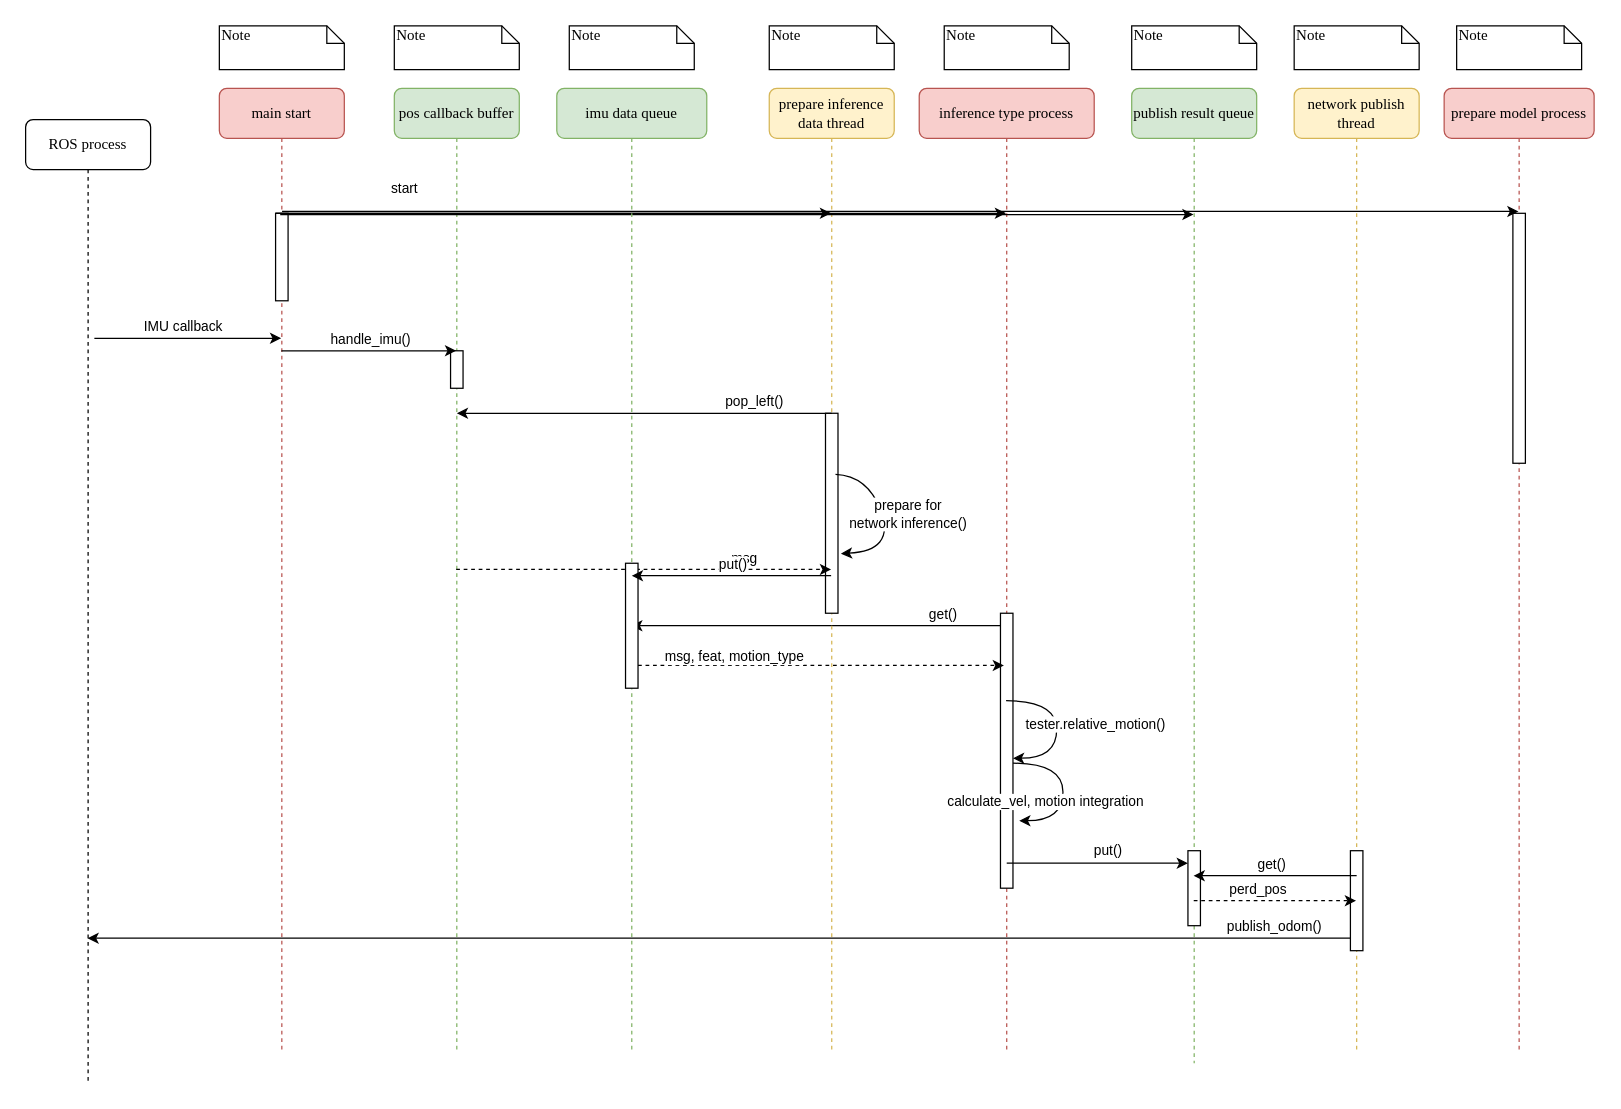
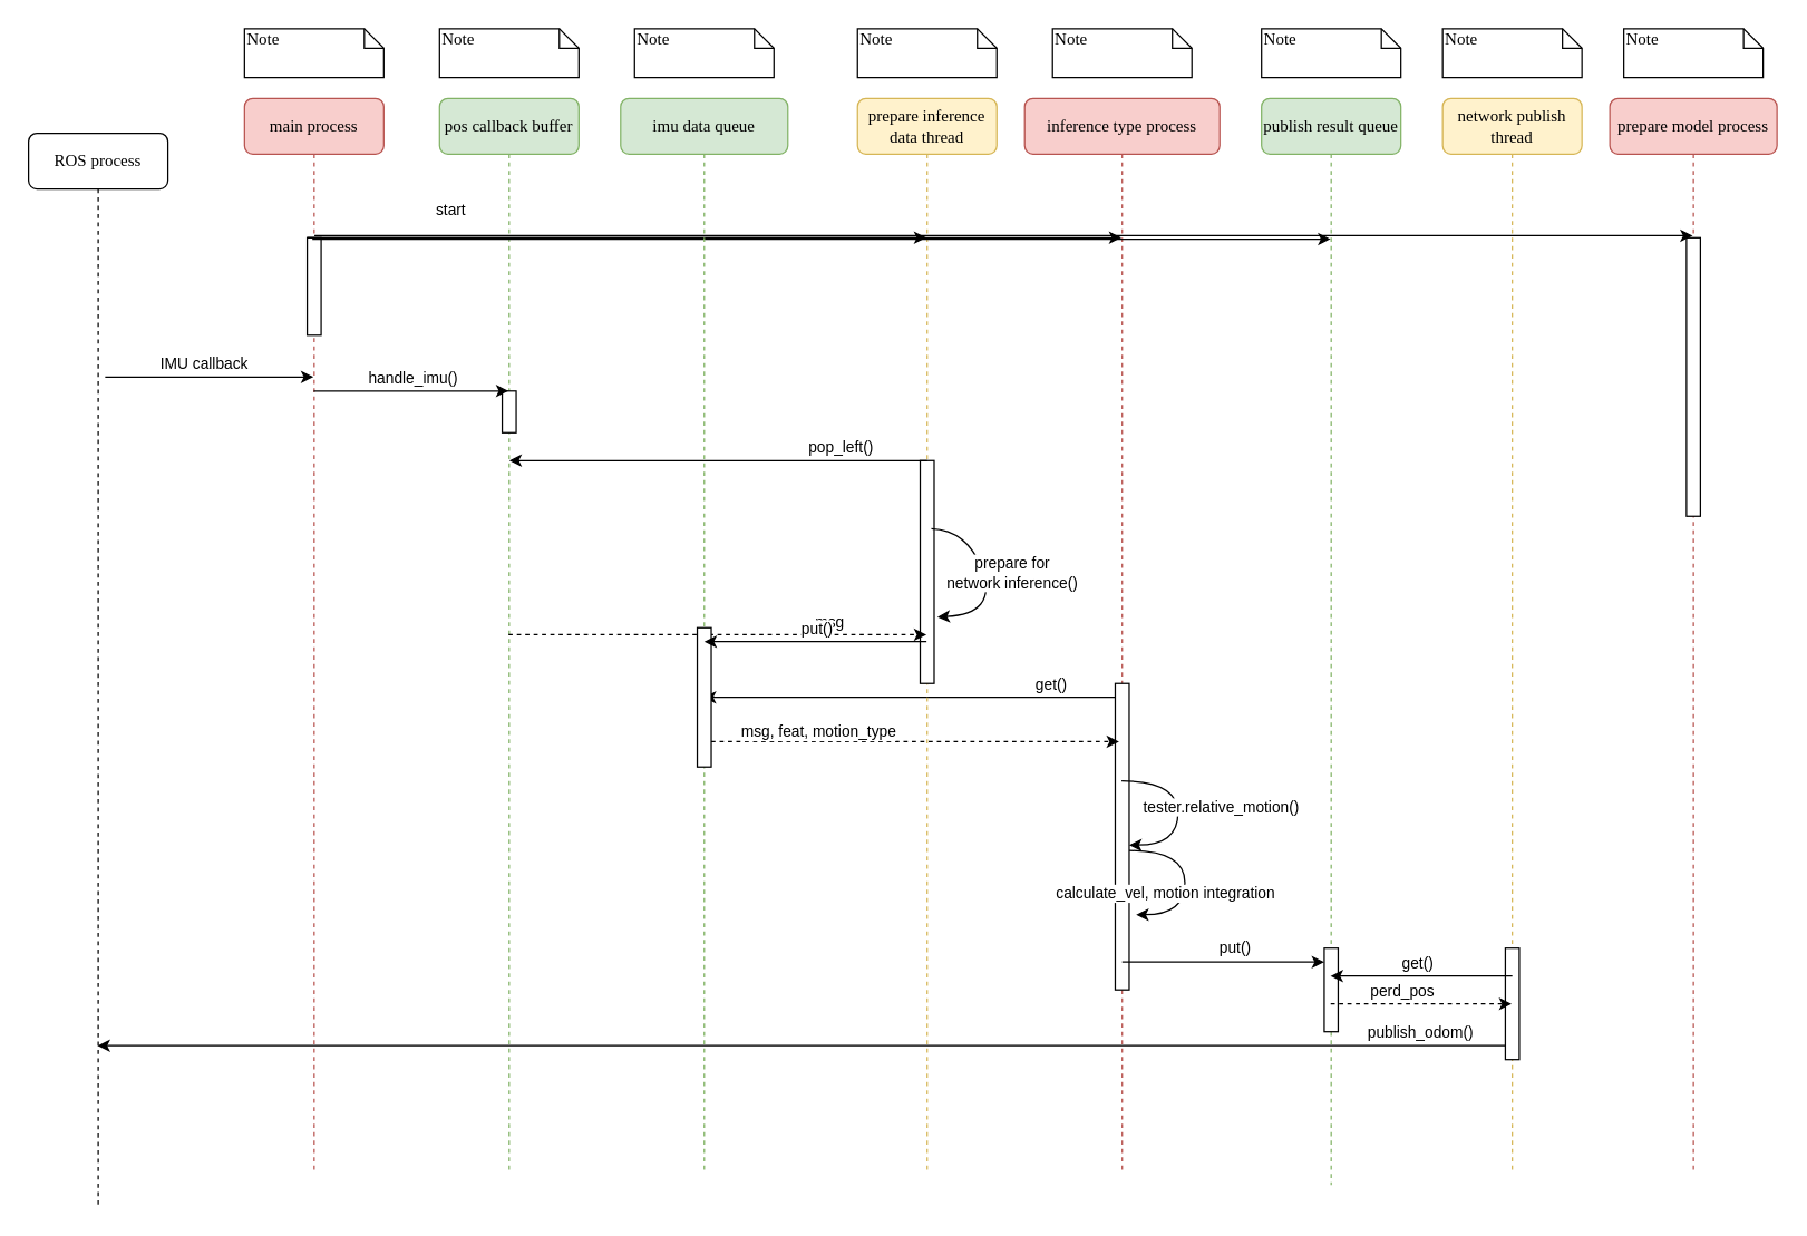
  <mxCell id="0" />
  <mxCell id="1" parent="0" />
  <mxCell id="2" value="inference type process" style="shape=umlLifeline;perimeter=lifelinePerimeter;whiteSpace=wrap;html=1;container=1;collapsible=0;recursiveResize=0;outlineConnect=0;rounded=1;shadow=0;comic=0;labelBackgroundColor=none;strokeWidth=1;fontFamily=Verdana;fontSize=12;align=center;fillColor=#f8cecc;strokeColor=#b85450;" parent="1" vertex="1"><mxGeometry x="735" y="70" width="140" height="770" as="geometry" /></mxCell>
  <mxCell id="3" value="" style="html=1;points=[];perimeter=orthogonalPerimeter;rounded=0;shadow=0;comic=0;labelBackgroundColor=none;strokeWidth=1;fontFamily=Verdana;fontSize=12;align=center;" parent="2" vertex="1"><mxGeometry x="65" y="420" width="10" height="220" as="geometry" /></mxCell>
  <mxCell id="4" value="" style="endArrow=classic;html=1;rounded=0;" edge="1" parent="2" target="46"><mxGeometry width="50" height="50" relative="1" as="geometry"><mxPoint x="65" y="430" as="sourcePoint" /><mxPoint x="-134.5" y="430" as="targetPoint" /></mxGeometry></mxCell>
  <mxCell id="5" value="get()" style="edgeLabel;html=1;align=center;verticalAlign=middle;resizable=0;points=[];" vertex="1" connectable="0" parent="4"><mxGeometry x="-0.552" relative="1" as="geometry"><mxPoint x="19" y="-10" as="offset" /></mxGeometry></mxCell>
  <mxCell id="6" value="" style="curved=1;endArrow=classic;html=1;rounded=0;" edge="1" parent="2" source="2" target="3"><mxGeometry width="50" height="50" relative="1" as="geometry"><mxPoint x="120" y="630" as="sourcePoint" /><mxPoint x="70" y="620" as="targetPoint" /><Array as="points"><mxPoint x="110" y="490" /><mxPoint x="110" y="536" /></Array></mxGeometry></mxCell>
  <mxCell id="7" value="tester.relative_motion()" style="edgeLabel;html=1;align=center;verticalAlign=middle;resizable=0;points=[];" vertex="1" connectable="0" parent="6"><mxGeometry x="-0.121" y="-2" relative="1" as="geometry"><mxPoint x="32" y="6" as="offset" /></mxGeometry></mxCell>
  <mxCell id="8" value="" style="curved=1;endArrow=classic;html=1;rounded=0;" edge="1" parent="2"><mxGeometry width="50" height="50" relative="1" as="geometry"><mxPoint x="75" y="540" as="sourcePoint" /><mxPoint x="80" y="586" as="targetPoint" /><Array as="points"><mxPoint x="115" y="540" /><mxPoint x="115" y="586" /></Array></mxGeometry></mxCell>
  <mxCell id="9" value="calculate_vel, motion integration" style="edgeLabel;html=1;align=center;verticalAlign=middle;resizable=0;points=[];" vertex="1" connectable="0" parent="8"><mxGeometry x="-0.121" y="-2" relative="1" as="geometry"><mxPoint x="-13" y="17" as="offset" /></mxGeometry></mxCell>
  <mxCell id="10" value="prepare model process" style="shape=umlLifeline;perimeter=lifelinePerimeter;whiteSpace=wrap;html=1;container=1;collapsible=0;recursiveResize=0;outlineConnect=0;rounded=1;shadow=0;comic=0;labelBackgroundColor=none;strokeWidth=1;fontFamily=Verdana;fontSize=12;align=center;fillColor=#f8cecc;strokeColor=#b85450;" parent="1" vertex="1"><mxGeometry x="1155" y="70" width="120" height="770" as="geometry" /></mxCell>
  <mxCell id="11" value="" style="html=1;points=[];perimeter=orthogonalPerimeter;rounded=0;shadow=0;comic=0;labelBackgroundColor=none;strokeWidth=1;fontFamily=Verdana;fontSize=12;align=center;" parent="10" vertex="1"><mxGeometry x="55" y="100" width="10" height="200" as="geometry" /></mxCell>
  <mxCell id="12" value="prepare inference data thread" style="shape=umlLifeline;perimeter=lifelinePerimeter;whiteSpace=wrap;html=1;container=1;collapsible=0;recursiveResize=0;outlineConnect=0;rounded=1;shadow=0;comic=0;labelBackgroundColor=none;strokeWidth=1;fontFamily=Verdana;fontSize=12;align=center;fillColor=#fff2cc;strokeColor=#d6b656;" parent="1" vertex="1"><mxGeometry x="615" y="70" width="100" height="770" as="geometry" /></mxCell>
  <mxCell id="13" value="" style="html=1;points=[];perimeter=orthogonalPerimeter;rounded=0;shadow=0;comic=0;labelBackgroundColor=none;strokeWidth=1;fontFamily=Verdana;fontSize=12;align=center;" parent="12" vertex="1"><mxGeometry x="45" y="260" width="10" height="160" as="geometry" /></mxCell>
  <mxCell id="14" value="" style="curved=1;endArrow=classic;html=1;rounded=0;exitX=0.8;exitY=0.305;exitDx=0;exitDy=0;exitPerimeter=0;entryX=1.235;entryY=0.702;entryDx=0;entryDy=0;entryPerimeter=0;" edge="1" parent="12" source="13" target="13"><mxGeometry width="50" height="50" relative="1" as="geometry"><mxPoint x="155" y="310" as="sourcePoint" /><mxPoint x="90" y="370" as="targetPoint" /><Array as="points"><mxPoint x="80" y="310" /><mxPoint x="100" y="370" /></Array></mxGeometry></mxCell>
  <mxCell id="15" value="prepare for&lt;div&gt;network inference()&lt;/div&gt;" style="edgeLabel;html=1;align=center;verticalAlign=middle;resizable=0;points=[];" vertex="1" connectable="0" parent="14"><mxGeometry x="-0.114" relative="1" as="geometry"><mxPoint x="20" as="offset" /></mxGeometry></mxCell>
  <mxCell id="16" value="publish result queue" style="shape=umlLifeline;perimeter=lifelinePerimeter;whiteSpace=wrap;html=1;container=1;collapsible=0;recursiveResize=0;outlineConnect=0;rounded=1;shadow=0;comic=0;labelBackgroundColor=none;strokeWidth=1;fontFamily=Verdana;fontSize=12;align=center;fillColor=#d5e8d4;strokeColor=#82b366;" parent="1" vertex="1"><mxGeometry x="905" y="70" width="100" height="780" as="geometry" /></mxCell>
  <mxCell id="17" value="" style="html=1;points=[];perimeter=orthogonalPerimeter;rounded=0;shadow=0;comic=0;labelBackgroundColor=none;strokeWidth=1;fontFamily=Verdana;fontSize=12;align=center;" parent="16" vertex="1"><mxGeometry x="45" y="610" width="10" height="60" as="geometry" /></mxCell>
  <mxCell id="18" value="pos callback buffer" style="shape=umlLifeline;perimeter=lifelinePerimeter;whiteSpace=wrap;html=1;container=1;collapsible=0;recursiveResize=0;outlineConnect=0;rounded=1;shadow=0;comic=0;labelBackgroundColor=none;strokeWidth=1;fontFamily=Verdana;fontSize=12;align=center;fillColor=#d5e8d4;strokeColor=#82b366;" parent="1" vertex="1"><mxGeometry x="315" y="70" width="100" height="770" as="geometry" /></mxCell>
  <mxCell id="19" value="" style="html=1;points=[];perimeter=orthogonalPerimeter;rounded=0;shadow=0;comic=0;labelBackgroundColor=none;strokeWidth=1;fontFamily=Verdana;fontSize=12;align=center;" parent="18" vertex="1"><mxGeometry x="45" y="210" width="10" height="30" as="geometry" /></mxCell>
  <mxCell id="20" value="network publish thread" style="shape=umlLifeline;perimeter=lifelinePerimeter;whiteSpace=wrap;html=1;container=1;collapsible=0;recursiveResize=0;outlineConnect=0;rounded=1;shadow=0;comic=0;labelBackgroundColor=none;strokeWidth=1;fontFamily=Verdana;fontSize=12;align=center;fillColor=#fff2cc;strokeColor=#d6b656;" parent="1" vertex="1"><mxGeometry x="1035" y="70" width="100" height="770" as="geometry" /></mxCell>
  <mxCell id="21" value="" style="html=1;points=[];perimeter=orthogonalPerimeter;rounded=0;shadow=0;comic=0;labelBackgroundColor=none;strokeColor=#000000;strokeWidth=1;fillColor=#FFFFFF;fontFamily=Verdana;fontSize=12;fontColor=#000000;align=center;" parent="20" vertex="1"><mxGeometry x="45" y="610" width="10" height="80" as="geometry" /></mxCell>
  <mxCell id="22" value="" style="endArrow=classic;html=1;rounded=0;" edge="1" parent="20" target="16"><mxGeometry width="50" height="50" relative="1" as="geometry"><mxPoint x="50" y="630" as="sourcePoint" /><mxPoint x="100" y="580" as="targetPoint" /></mxGeometry></mxCell>
  <mxCell id="23" value="get()" style="edgeLabel;html=1;align=center;verticalAlign=middle;resizable=0;points=[];" vertex="1" connectable="0" parent="22"><mxGeometry x="0.248" y="-3" relative="1" as="geometry"><mxPoint x="12" y="-7" as="offset" /></mxGeometry></mxCell>
- <mxCell id="24" value="main start" style="shape=umlLifeline;perimeter=lifelinePerimeter;whiteSpace=wrap;html=1;container=1;collapsible=0;recursiveResize=0;outlineConnect=0;rounded=1;shadow=0;comic=0;labelBackgroundColor=none;strokeWidth=1;fontFamily=Verdana;fontSize=12;align=center;fillColor=#f8cecc;strokeColor=#b85450;" parent="1" vertex="1"><mxGeometry x="175" y="70" width="100" height="770" as="geometry" /></mxCell>
+ <mxCell id="24" value="main process" style="shape=umlLifeline;perimeter=lifelinePerimeter;whiteSpace=wrap;html=1;container=1;collapsible=0;recursiveResize=0;outlineConnect=0;rounded=1;shadow=0;comic=0;labelBackgroundColor=none;strokeWidth=1;fontFamily=Verdana;fontSize=12;align=center;fillColor=#f8cecc;strokeColor=#b85450;" parent="1" vertex="1"><mxGeometry x="175" y="70" width="100" height="770" as="geometry" /></mxCell>
  <mxCell id="25" value="" style="html=1;points=[];perimeter=orthogonalPerimeter;rounded=0;shadow=0;comic=0;labelBackgroundColor=none;strokeWidth=1;fontFamily=Verdana;fontSize=12;align=center;" parent="24" vertex="1"><mxGeometry x="45" y="100" width="10" height="70" as="geometry" /></mxCell>
  <mxCell id="26" value="" style="endArrow=classic;html=1;rounded=0;" edge="1" parent="24" target="12"><mxGeometry width="50" height="50" relative="1" as="geometry"><mxPoint x="44.997" y="100" as="sourcePoint" /><mxPoint x="135.01" y="100" as="targetPoint" /></mxGeometry></mxCell>
  <mxCell id="27" value="" style="endArrow=classic;html=1;rounded=0;" edge="1" parent="24"><mxGeometry width="50" height="50" relative="1" as="geometry"><mxPoint x="-100" y="200" as="sourcePoint" /><mxPoint x="49.5" y="200" as="targetPoint" /></mxGeometry></mxCell>
  <mxCell id="28" value="IMU callback" style="edgeLabel;html=1;align=center;verticalAlign=middle;resizable=0;points=[];" vertex="1" connectable="0" parent="27"><mxGeometry x="-0.058" relative="1" as="geometry"><mxPoint y="-10" as="offset" /></mxGeometry></mxCell>
  <mxCell id="29" value="Note" style="shape=note;whiteSpace=wrap;html=1;size=14;verticalAlign=top;align=left;spacingTop=-6;rounded=0;shadow=0;comic=0;labelBackgroundColor=none;strokeWidth=1;fontFamily=Verdana;fontSize=12" parent="1" vertex="1"><mxGeometry x="175" y="20" width="100" height="35" as="geometry" /></mxCell>
  <mxCell id="30" value="Note" style="shape=note;whiteSpace=wrap;html=1;size=14;verticalAlign=top;align=left;spacingTop=-6;rounded=0;shadow=0;comic=0;labelBackgroundColor=none;strokeWidth=1;fontFamily=Verdana;fontSize=12" parent="1" vertex="1"><mxGeometry x="905" y="20" width="100" height="35" as="geometry" /></mxCell>
  <mxCell id="31" value="Note" style="shape=note;whiteSpace=wrap;html=1;size=14;verticalAlign=top;align=left;spacingTop=-6;rounded=0;shadow=0;comic=0;labelBackgroundColor=none;strokeWidth=1;fontFamily=Verdana;fontSize=12" parent="1" vertex="1"><mxGeometry x="1165" y="20" width="100" height="35" as="geometry" /></mxCell>
  <mxCell id="32" value="Note" style="shape=note;whiteSpace=wrap;html=1;size=14;verticalAlign=top;align=left;spacingTop=-6;rounded=0;shadow=0;comic=0;labelBackgroundColor=none;strokeWidth=1;fontFamily=Verdana;fontSize=12" parent="1" vertex="1"><mxGeometry x="615" y="20" width="100" height="35" as="geometry" /></mxCell>
  <mxCell id="33" value="Note" style="shape=note;whiteSpace=wrap;html=1;size=14;verticalAlign=top;align=left;spacingTop=-6;rounded=0;shadow=0;comic=0;labelBackgroundColor=none;strokeWidth=1;fontFamily=Verdana;fontSize=12" parent="1" vertex="1"><mxGeometry x="755" y="20" width="100" height="35" as="geometry" /></mxCell>
  <mxCell id="34" value="Note" style="shape=note;whiteSpace=wrap;html=1;size=14;verticalAlign=top;align=left;spacingTop=-6;rounded=0;shadow=0;comic=0;labelBackgroundColor=none;strokeWidth=1;fontFamily=Verdana;fontSize=12" parent="1" vertex="1"><mxGeometry x="315" y="20" width="100" height="35" as="geometry" /></mxCell>
  <mxCell id="35" value="Note" style="shape=note;whiteSpace=wrap;html=1;size=14;verticalAlign=top;align=left;spacingTop=-6;rounded=0;shadow=0;comic=0;labelBackgroundColor=none;strokeWidth=1;fontFamily=Verdana;fontSize=12" parent="1" vertex="1"><mxGeometry x="1035" y="20" width="100" height="35" as="geometry" /></mxCell>
  <mxCell id="36" value="" style="endArrow=classic;html=1;rounded=0;exitX=0.518;exitY=-0.021;exitDx=0;exitDy=0;exitPerimeter=0;" edge="1" parent="1" source="25" target="10"><mxGeometry width="50" height="50" relative="1" as="geometry"><mxPoint x="295" y="280" as="sourcePoint" /><mxPoint x="345" y="230" as="targetPoint" /></mxGeometry></mxCell>
  <mxCell id="37" value="" style="endArrow=classic;html=1;rounded=0;exitX=0.37;exitY=0.014;exitDx=0;exitDy=0;exitPerimeter=0;" edge="1" parent="1" source="25" target="16"><mxGeometry width="50" height="50" relative="1" as="geometry"><mxPoint x="285" y="290" as="sourcePoint" /><mxPoint x="335" y="240" as="targetPoint" /></mxGeometry></mxCell>
  <mxCell id="38" value="start" style="edgeLabel;html=1;align=center;verticalAlign=middle;resizable=0;points=[];" vertex="1" connectable="0" parent="37"><mxGeometry x="-0.728" y="3" relative="1" as="geometry"><mxPoint y="-18" as="offset" /></mxGeometry></mxCell>
  <mxCell id="39" value="" style="endArrow=classic;html=1;rounded=0;" edge="1" parent="1" target="2"><mxGeometry width="50" height="50" relative="1" as="geometry"><mxPoint x="220" y="170" as="sourcePoint" /><mxPoint x="300.37" y="170" as="targetPoint" /></mxGeometry></mxCell>
  <mxCell id="40" value="" style="endArrow=classic;html=1;rounded=0;" edge="1" parent="1" target="18"><mxGeometry width="50" height="50" relative="1" as="geometry"><mxPoint x="224.63" y="280" as="sourcePoint" /><mxPoint x="325" y="280" as="targetPoint" /></mxGeometry></mxCell>
  <mxCell id="41" value="handle_imu()" style="edgeLabel;html=1;align=center;verticalAlign=middle;resizable=0;points=[];" vertex="1" connectable="0" parent="40"><mxGeometry x="0.167" y="-1" relative="1" as="geometry"><mxPoint x="-11" y="-11" as="offset" /></mxGeometry></mxCell>
  <mxCell id="42" value="" style="endArrow=classic;html=1;rounded=0;" edge="1" parent="1"><mxGeometry width="50" height="50" relative="1" as="geometry"><mxPoint x="665" y="330" as="sourcePoint" /><mxPoint x="365" y="330" as="targetPoint" /></mxGeometry></mxCell>
  <mxCell id="43" value="pop_left()" style="edgeLabel;html=1;align=center;verticalAlign=middle;resizable=0;points=[];" vertex="1" connectable="0" parent="42"><mxGeometry x="-0.371" y="3" relative="1" as="geometry"><mxPoint x="31" y="-13" as="offset" /></mxGeometry></mxCell>
  <mxCell id="44" value="" style="endArrow=classic;html=1;rounded=0;dashed=1;" edge="1" parent="1" source="18" target="12"><mxGeometry width="50" height="50" relative="1" as="geometry"><mxPoint x="405" y="400" as="sourcePoint" /><mxPoint x="455" y="350" as="targetPoint" /></mxGeometry></mxCell>
  <mxCell id="45" value="msg" style="edgeLabel;html=1;align=center;verticalAlign=middle;resizable=0;points=[];" vertex="1" connectable="0" parent="44"><mxGeometry x="-0.34" y="-1" relative="1" as="geometry"><mxPoint x="131" y="-11" as="offset" /></mxGeometry></mxCell>
  <mxCell id="46" value="imu data queue" style="shape=umlLifeline;perimeter=lifelinePerimeter;whiteSpace=wrap;html=1;container=1;collapsible=0;recursiveResize=0;outlineConnect=0;rounded=1;shadow=0;comic=0;labelBackgroundColor=none;strokeWidth=1;fontFamily=Verdana;fontSize=12;align=center;fillColor=#d5e8d4;strokeColor=#82b366;" vertex="1" parent="1"><mxGeometry x="445" y="70" width="120" height="770" as="geometry" /></mxCell>
  <mxCell id="47" value="" style="html=1;points=[];perimeter=orthogonalPerimeter;rounded=0;shadow=0;comic=0;labelBackgroundColor=none;strokeWidth=1;fontFamily=Verdana;fontSize=12;align=center;" vertex="1" parent="46"><mxGeometry x="55" y="380" width="10" height="100" as="geometry" /></mxCell>
  <mxCell id="48" value="Note" style="shape=note;whiteSpace=wrap;html=1;size=14;verticalAlign=top;align=left;spacingTop=-6;rounded=0;shadow=0;comic=0;labelBackgroundColor=none;strokeWidth=1;fontFamily=Verdana;fontSize=12" vertex="1" parent="1"><mxGeometry x="455" y="20" width="100" height="35" as="geometry" /></mxCell>
  <mxCell id="49" value="" style="endArrow=classic;html=1;rounded=0;" edge="1" parent="1" source="12"><mxGeometry width="50" height="50" relative="1" as="geometry"><mxPoint x="415" y="510" as="sourcePoint" /><mxPoint x="505" y="460" as="targetPoint" /></mxGeometry></mxCell>
  <mxCell id="50" value="put()" style="edgeLabel;html=1;align=center;verticalAlign=middle;resizable=0;points=[];" vertex="1" connectable="0" parent="49"><mxGeometry x="0.243" y="-1" relative="1" as="geometry"><mxPoint x="20" y="-9" as="offset" /></mxGeometry></mxCell>
  <mxCell id="51" value="" style="endArrow=classic;html=1;rounded=0;entryX=0.278;entryY=0.19;entryDx=0;entryDy=0;entryPerimeter=0;dashed=1;" edge="1" parent="1" source="47" target="3"><mxGeometry width="50" height="50" relative="1" as="geometry"><mxPoint x="565" y="730" as="sourcePoint" /><mxPoint x="615" y="680" as="targetPoint" /></mxGeometry></mxCell>
  <mxCell id="52" value="msg, feat, motion_type" style="edgeLabel;html=1;align=center;verticalAlign=middle;resizable=0;points=[];" vertex="1" connectable="0" parent="51"><mxGeometry x="0.367" y="-3" relative="1" as="geometry"><mxPoint x="-124" y="-10" as="offset" /></mxGeometry></mxCell>
  <mxCell id="53" value="" style="endArrow=classic;html=1;rounded=0;exitX=0.5;exitY=0.909;exitDx=0;exitDy=0;exitPerimeter=0;" edge="1" parent="1" source="3" target="17"><mxGeometry width="50" height="50" relative="1" as="geometry"><mxPoint x="585" y="770" as="sourcePoint" /><mxPoint x="635" y="720" as="targetPoint" /></mxGeometry></mxCell>
  <mxCell id="54" value="put()" style="edgeLabel;html=1;align=center;verticalAlign=middle;resizable=0;points=[];" vertex="1" connectable="0" parent="53"><mxGeometry x="-0.083" y="1" relative="1" as="geometry"><mxPoint x="14" y="-9" as="offset" /></mxGeometry></mxCell>
  <mxCell id="55" value="" style="endArrow=classic;html=1;rounded=0;dashed=1;" edge="1" parent="1" target="20"><mxGeometry width="50" height="50" relative="1" as="geometry"><mxPoint x="954.63" y="720" as="sourcePoint" /><mxPoint x="1055" y="720" as="targetPoint" /></mxGeometry></mxCell>
  <mxCell id="56" value="perd_pos" style="edgeLabel;html=1;align=center;verticalAlign=middle;resizable=0;points=[];" vertex="1" connectable="0" parent="55"><mxGeometry x="0.157" y="-2" relative="1" as="geometry"><mxPoint x="-24" y="-12" as="offset" /></mxGeometry></mxCell>
  <mxCell id="57" value="ROS process" style="shape=umlLifeline;perimeter=lifelinePerimeter;whiteSpace=wrap;html=1;container=1;collapsible=0;recursiveResize=0;outlineConnect=0;rounded=1;shadow=0;comic=0;labelBackgroundColor=none;strokeWidth=1;fontFamily=Verdana;fontSize=12;align=center;" vertex="1" parent="1"><mxGeometry x="20" y="95" width="100" height="770" as="geometry" /></mxCell>
  <mxCell id="58" value="" style="endArrow=classic;html=1;rounded=0;" edge="1" parent="1" source="21" target="57"><mxGeometry width="50" height="50" relative="1" as="geometry"><mxPoint x="865" y="930" as="sourcePoint" /><mxPoint x="915" y="880" as="targetPoint" /><Array as="points"><mxPoint x="1035" y="750" /></Array></mxGeometry></mxCell>
  <mxCell id="59" value="publish_odom()" style="edgeLabel;html=1;align=center;verticalAlign=middle;resizable=0;points=[];" vertex="1" connectable="0" parent="58"><mxGeometry x="-0.877" y="-2" relative="1" as="geometry"><mxPoint y="-8" as="offset" /></mxGeometry></mxCell>
